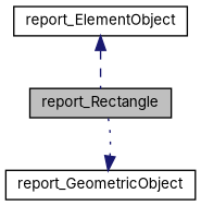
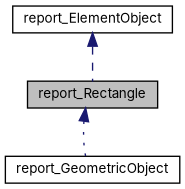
  digraph {
    fontname=Inter
    node [color=black fillcolor=white fontname=Inter fontsize=10 shape=record style=filled]
    edge [color=midnightblue dir=back fontname=Inter fontsize=10 labelfontname=FreeSans labelfontsize=10]
    n1 [fillcolor=grey75 fontcolor=black height=0.2 label=report_Rectangle width=0.4]
    n2 [height=0.2 label=report_GeometricObject width=0.4]
    n3 [height=0.2 label=report_ElementObject width=0.4]
-   n2 -> n1 [style=dotted]
+   n1 -> n2 [style=dotted]
    n3 -> n1 [style=dashed]
  }
